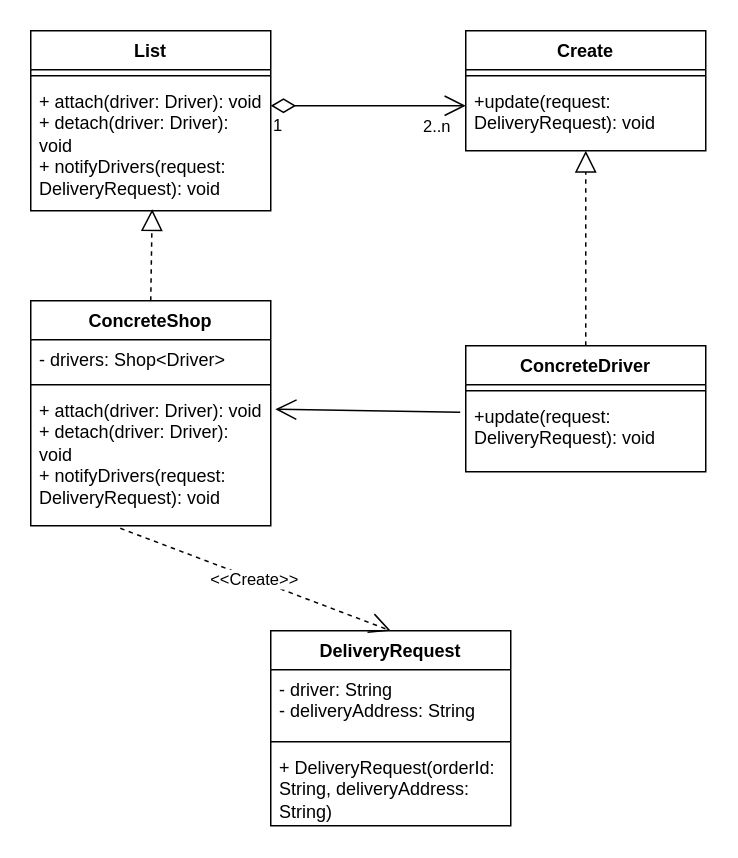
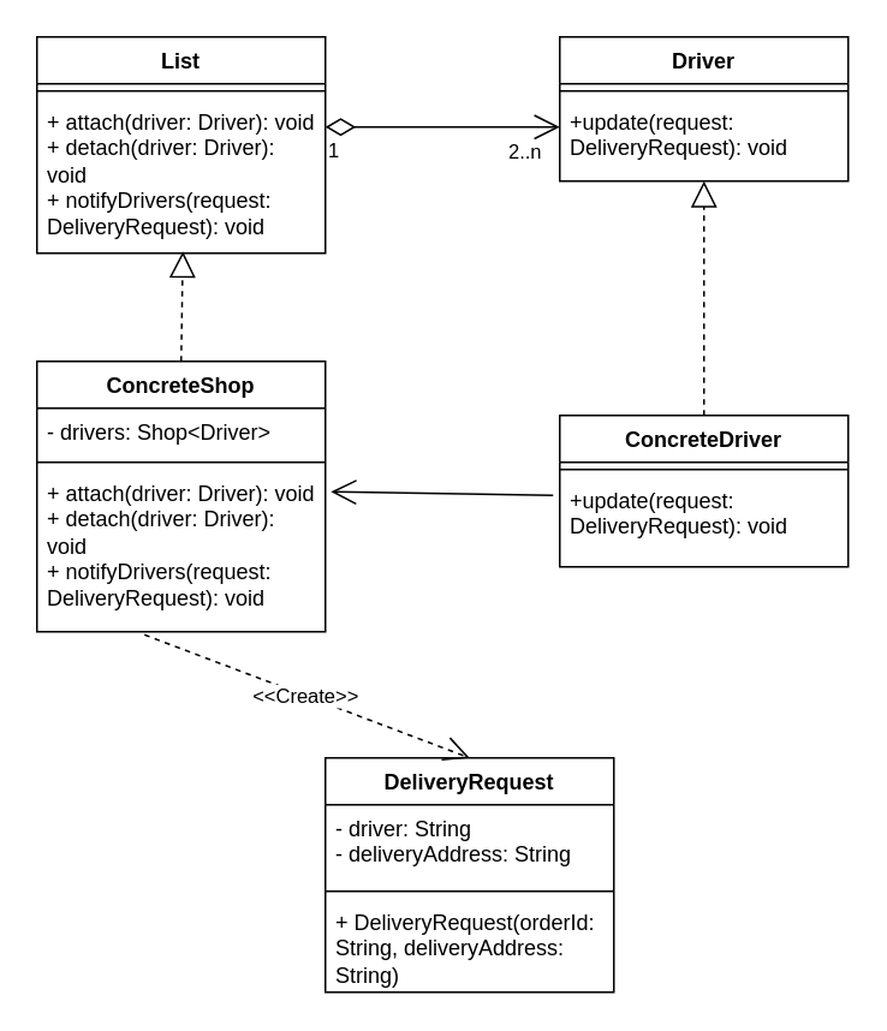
  <mxCell id="0" />
  <mxCell id="1" parent="0" />
  <mxCell id="2" value="List" style="swimlane;fontStyle=1;align=center;verticalAlign=top;childLayout=stackLayout;horizontal=1;startSize=26;horizontalStack=0;resizeParent=1;resizeParentMax=0;resizeLast=0;collapsible=1;marginBottom=0;whiteSpace=wrap;html=1;" vertex="1" parent="1"><mxGeometry x="20" y="20" width="160" height="120" as="geometry" /></mxCell>
  <mxCell id="3" value="" style="line;strokeWidth=1;fillColor=none;align=left;verticalAlign=middle;spacingTop=-1;spacingLeft=3;spacingRight=3;rotatable=0;labelPosition=right;points=[];portConstraint=eastwest;strokeColor=inherit;" vertex="1" parent="2"><mxGeometry y="26" width="160" height="8" as="geometry" /></mxCell>
  <mxCell id="4" value="+ attach(driver: Driver): void&lt;br&gt;+ detach(driver: Driver): void&lt;br&gt;+ notifyDrivers(request: DeliveryRequest): void" style="text;strokeColor=none;fillColor=none;align=left;verticalAlign=top;spacingLeft=4;spacingRight=4;overflow=hidden;rotatable=0;points=[[0,0.5],[1,0.5]];portConstraint=eastwest;whiteSpace=wrap;html=1;" vertex="1" parent="2"><mxGeometry y="34" width="160" height="86" as="geometry" /></mxCell>
- <mxCell id="5" value="Create" style="swimlane;fontStyle=1;align=center;verticalAlign=top;childLayout=stackLayout;horizontal=1;startSize=26;horizontalStack=0;resizeParent=1;resizeParentMax=0;resizeLast=0;collapsible=1;marginBottom=0;whiteSpace=wrap;html=1;" vertex="1" parent="1"><mxGeometry x="310" y="20" width="160" height="80" as="geometry" /></mxCell>
+ <mxCell id="5" value="Driver" style="swimlane;fontStyle=1;align=center;verticalAlign=top;childLayout=stackLayout;horizontal=1;startSize=26;horizontalStack=0;resizeParent=1;resizeParentMax=0;resizeLast=0;collapsible=1;marginBottom=0;whiteSpace=wrap;html=1;" vertex="1" parent="1"><mxGeometry x="310" y="20" width="160" height="80" as="geometry" /></mxCell>
  <mxCell id="6" value="" style="line;strokeWidth=1;fillColor=none;align=left;verticalAlign=middle;spacingTop=-1;spacingLeft=3;spacingRight=3;rotatable=0;labelPosition=right;points=[];portConstraint=eastwest;strokeColor=inherit;" vertex="1" parent="5"><mxGeometry y="26" width="160" height="8" as="geometry" /></mxCell>
  <mxCell id="7" value="+update(request: DeliveryRequest): void" style="text;strokeColor=none;fillColor=none;align=left;verticalAlign=top;spacingLeft=4;spacingRight=4;overflow=hidden;rotatable=0;points=[[0,0.5],[1,0.5]];portConstraint=eastwest;whiteSpace=wrap;html=1;" vertex="1" parent="5"><mxGeometry y="34" width="160" height="46" as="geometry" /></mxCell>
  <mxCell id="8" value="ConcreteShop" style="swimlane;fontStyle=1;align=center;verticalAlign=top;childLayout=stackLayout;horizontal=1;startSize=26;horizontalStack=0;resizeParent=1;resizeParentMax=0;resizeLast=0;collapsible=1;marginBottom=0;whiteSpace=wrap;html=1;" vertex="1" parent="1"><mxGeometry x="20" y="200" width="160" height="150" as="geometry" /></mxCell>
  <mxCell id="9" value="- drivers: Shop&amp;lt;Driver&amp;gt;" style="text;strokeColor=none;fillColor=none;align=left;verticalAlign=top;spacingLeft=4;spacingRight=4;overflow=hidden;rotatable=0;points=[[0,0.5],[1,0.5]];portConstraint=eastwest;whiteSpace=wrap;html=1;" vertex="1" parent="8"><mxGeometry y="26" width="160" height="26" as="geometry" /></mxCell>
  <mxCell id="10" value="" style="line;strokeWidth=1;fillColor=none;align=left;verticalAlign=middle;spacingTop=-1;spacingLeft=3;spacingRight=3;rotatable=0;labelPosition=right;points=[];portConstraint=eastwest;strokeColor=inherit;" vertex="1" parent="8"><mxGeometry y="52" width="160" height="8" as="geometry" /></mxCell>
  <mxCell id="11" value="+ attach(driver: Driver): void&lt;br style=&quot;border-color: var(--border-color);&quot;&gt;+ detach(driver: Driver): void&lt;br style=&quot;border-color: var(--border-color);&quot;&gt;+ notifyDrivers(request: DeliveryRequest): void" style="text;strokeColor=none;fillColor=none;align=left;verticalAlign=top;spacingLeft=4;spacingRight=4;overflow=hidden;rotatable=0;points=[[0,0.5],[1,0.5]];portConstraint=eastwest;whiteSpace=wrap;html=1;" vertex="1" parent="8"><mxGeometry y="60" width="160" height="90" as="geometry" /></mxCell>
  <mxCell id="12" value="ConcreteDriver" style="swimlane;fontStyle=1;align=center;verticalAlign=top;childLayout=stackLayout;horizontal=1;startSize=26;horizontalStack=0;resizeParent=1;resizeParentMax=0;resizeLast=0;collapsible=1;marginBottom=0;whiteSpace=wrap;html=1;" vertex="1" parent="1"><mxGeometry x="310" y="230" width="160" height="84" as="geometry" /></mxCell>
  <mxCell id="13" value="" style="line;strokeWidth=1;fillColor=none;align=left;verticalAlign=middle;spacingTop=-1;spacingLeft=3;spacingRight=3;rotatable=0;labelPosition=right;points=[];portConstraint=eastwest;strokeColor=inherit;" vertex="1" parent="12"><mxGeometry y="26" width="160" height="8" as="geometry" /></mxCell>
  <mxCell id="14" value="+update(request: DeliveryRequest): void" style="text;strokeColor=none;fillColor=none;align=left;verticalAlign=top;spacingLeft=4;spacingRight=4;overflow=hidden;rotatable=0;points=[[0,0.5],[1,0.5]];portConstraint=eastwest;whiteSpace=wrap;html=1;" vertex="1" parent="12"><mxGeometry y="34" width="160" height="50" as="geometry" /></mxCell>
  <mxCell id="15" value="" style="endArrow=block;dashed=1;endFill=0;endSize=12;html=1;rounded=0;entryX=0.506;entryY=0.988;entryDx=0;entryDy=0;entryPerimeter=0;exitX=0.5;exitY=0;exitDx=0;exitDy=0;" edge="1" parent="1" source="8" target="4"><mxGeometry width="160" relative="1" as="geometry"><mxPoint x="100" y="190" as="sourcePoint" /><mxPoint x="100" y="150" as="targetPoint" /></mxGeometry></mxCell>
  <mxCell id="16" value="" style="endArrow=block;dashed=1;endFill=0;endSize=12;html=1;rounded=0;exitX=0.5;exitY=0;exitDx=0;exitDy=0;" edge="1" parent="1" source="12"><mxGeometry width="160" relative="1" as="geometry"><mxPoint x="389.5" y="201" as="sourcePoint" /><mxPoint x="390" y="100" as="targetPoint" /></mxGeometry></mxCell>
  <mxCell id="17" value="" style="endArrow=open;endFill=1;endSize=12;html=1;rounded=0;entryX=1.019;entryY=0.137;entryDx=0;entryDy=0;entryPerimeter=0;exitX=-0.023;exitY=0.207;exitDx=0;exitDy=0;exitPerimeter=0;" edge="1" parent="1" source="14" target="11"><mxGeometry width="160" relative="1" as="geometry"><mxPoint x="230" y="340" as="sourcePoint" /><mxPoint x="390" y="340" as="targetPoint" /></mxGeometry></mxCell>
  <mxCell id="18" value="" style="endArrow=open;html=1;endSize=12;startArrow=diamondThin;startSize=14;startFill=0;edgeStyle=orthogonalEdgeStyle;rounded=0;" edge="1" parent="1"><mxGeometry relative="1" as="geometry"><mxPoint x="180" y="70" as="sourcePoint" /><mxPoint x="310" y="70" as="targetPoint" /></mxGeometry></mxCell>
  <mxCell id="19" value="1" style="edgeLabel;resizable=0;html=1;align=left;verticalAlign=top;" connectable="0" vertex="1" parent="18"><mxGeometry x="-1" relative="1" as="geometry" /></mxCell>
  <mxCell id="20" value="&lt;span style=&quot;color: rgb(0, 0, 0); font-family: Helvetica; font-size: 11px; font-style: normal; font-variant-ligatures: normal; font-variant-caps: normal; font-weight: 400; letter-spacing: normal; orphans: 2; text-align: left; text-indent: 0px; text-transform: none; widows: 2; word-spacing: 0px; -webkit-text-stroke-width: 0px; background-color: rgb(255, 255, 255); text-decoration-thickness: initial; text-decoration-style: initial; text-decoration-color: initial; float: none; display: inline !important;&quot;&gt;2..n&lt;/span&gt;" style="text;whiteSpace=wrap;html=1;" vertex="1" parent="1"><mxGeometry x="280" y="70" width="20" height="20" as="geometry" /></mxCell>
  <mxCell id="21" value="DeliveryRequest" style="swimlane;fontStyle=1;align=center;verticalAlign=top;childLayout=stackLayout;horizontal=1;startSize=26;horizontalStack=0;resizeParent=1;resizeParentMax=0;resizeLast=0;collapsible=1;marginBottom=0;whiteSpace=wrap;html=1;" vertex="1" parent="1"><mxGeometry x="180" y="420" width="160" height="130" as="geometry" /></mxCell>
  <mxCell id="22" value="- driver: String&lt;br&gt;- deliveryAddress: String" style="text;strokeColor=none;fillColor=none;align=left;verticalAlign=top;spacingLeft=4;spacingRight=4;overflow=hidden;rotatable=0;points=[[0,0.5],[1,0.5]];portConstraint=eastwest;whiteSpace=wrap;html=1;" vertex="1" parent="21"><mxGeometry y="26" width="160" height="44" as="geometry" /></mxCell>
  <mxCell id="23" value="" style="line;strokeWidth=1;fillColor=none;align=left;verticalAlign=middle;spacingTop=-1;spacingLeft=3;spacingRight=3;rotatable=0;labelPosition=right;points=[];portConstraint=eastwest;strokeColor=inherit;" vertex="1" parent="21"><mxGeometry y="70" width="160" height="8" as="geometry" /></mxCell>
  <mxCell id="24" value="+ DeliveryRequest(orderId: String, deliveryAddress: String)" style="text;strokeColor=none;fillColor=none;align=left;verticalAlign=top;spacingLeft=4;spacingRight=4;overflow=hidden;rotatable=0;points=[[0,0.5],[1,0.5]];portConstraint=eastwest;whiteSpace=wrap;html=1;" vertex="1" parent="21"><mxGeometry y="78" width="160" height="52" as="geometry" /></mxCell>
  <mxCell id="25" value="&amp;lt;&amp;lt;Create&amp;gt;&amp;gt;" style="endArrow=open;endSize=12;dashed=1;html=1;rounded=0;exitX=0.373;exitY=1.019;exitDx=0;exitDy=0;exitPerimeter=0;entryX=0.5;entryY=0;entryDx=0;entryDy=0;" edge="1" parent="1" source="11" target="21"><mxGeometry width="160" relative="1" as="geometry"><mxPoint x="80" y="380" as="sourcePoint" /><mxPoint x="240" y="380" as="targetPoint" /></mxGeometry></mxCell>
